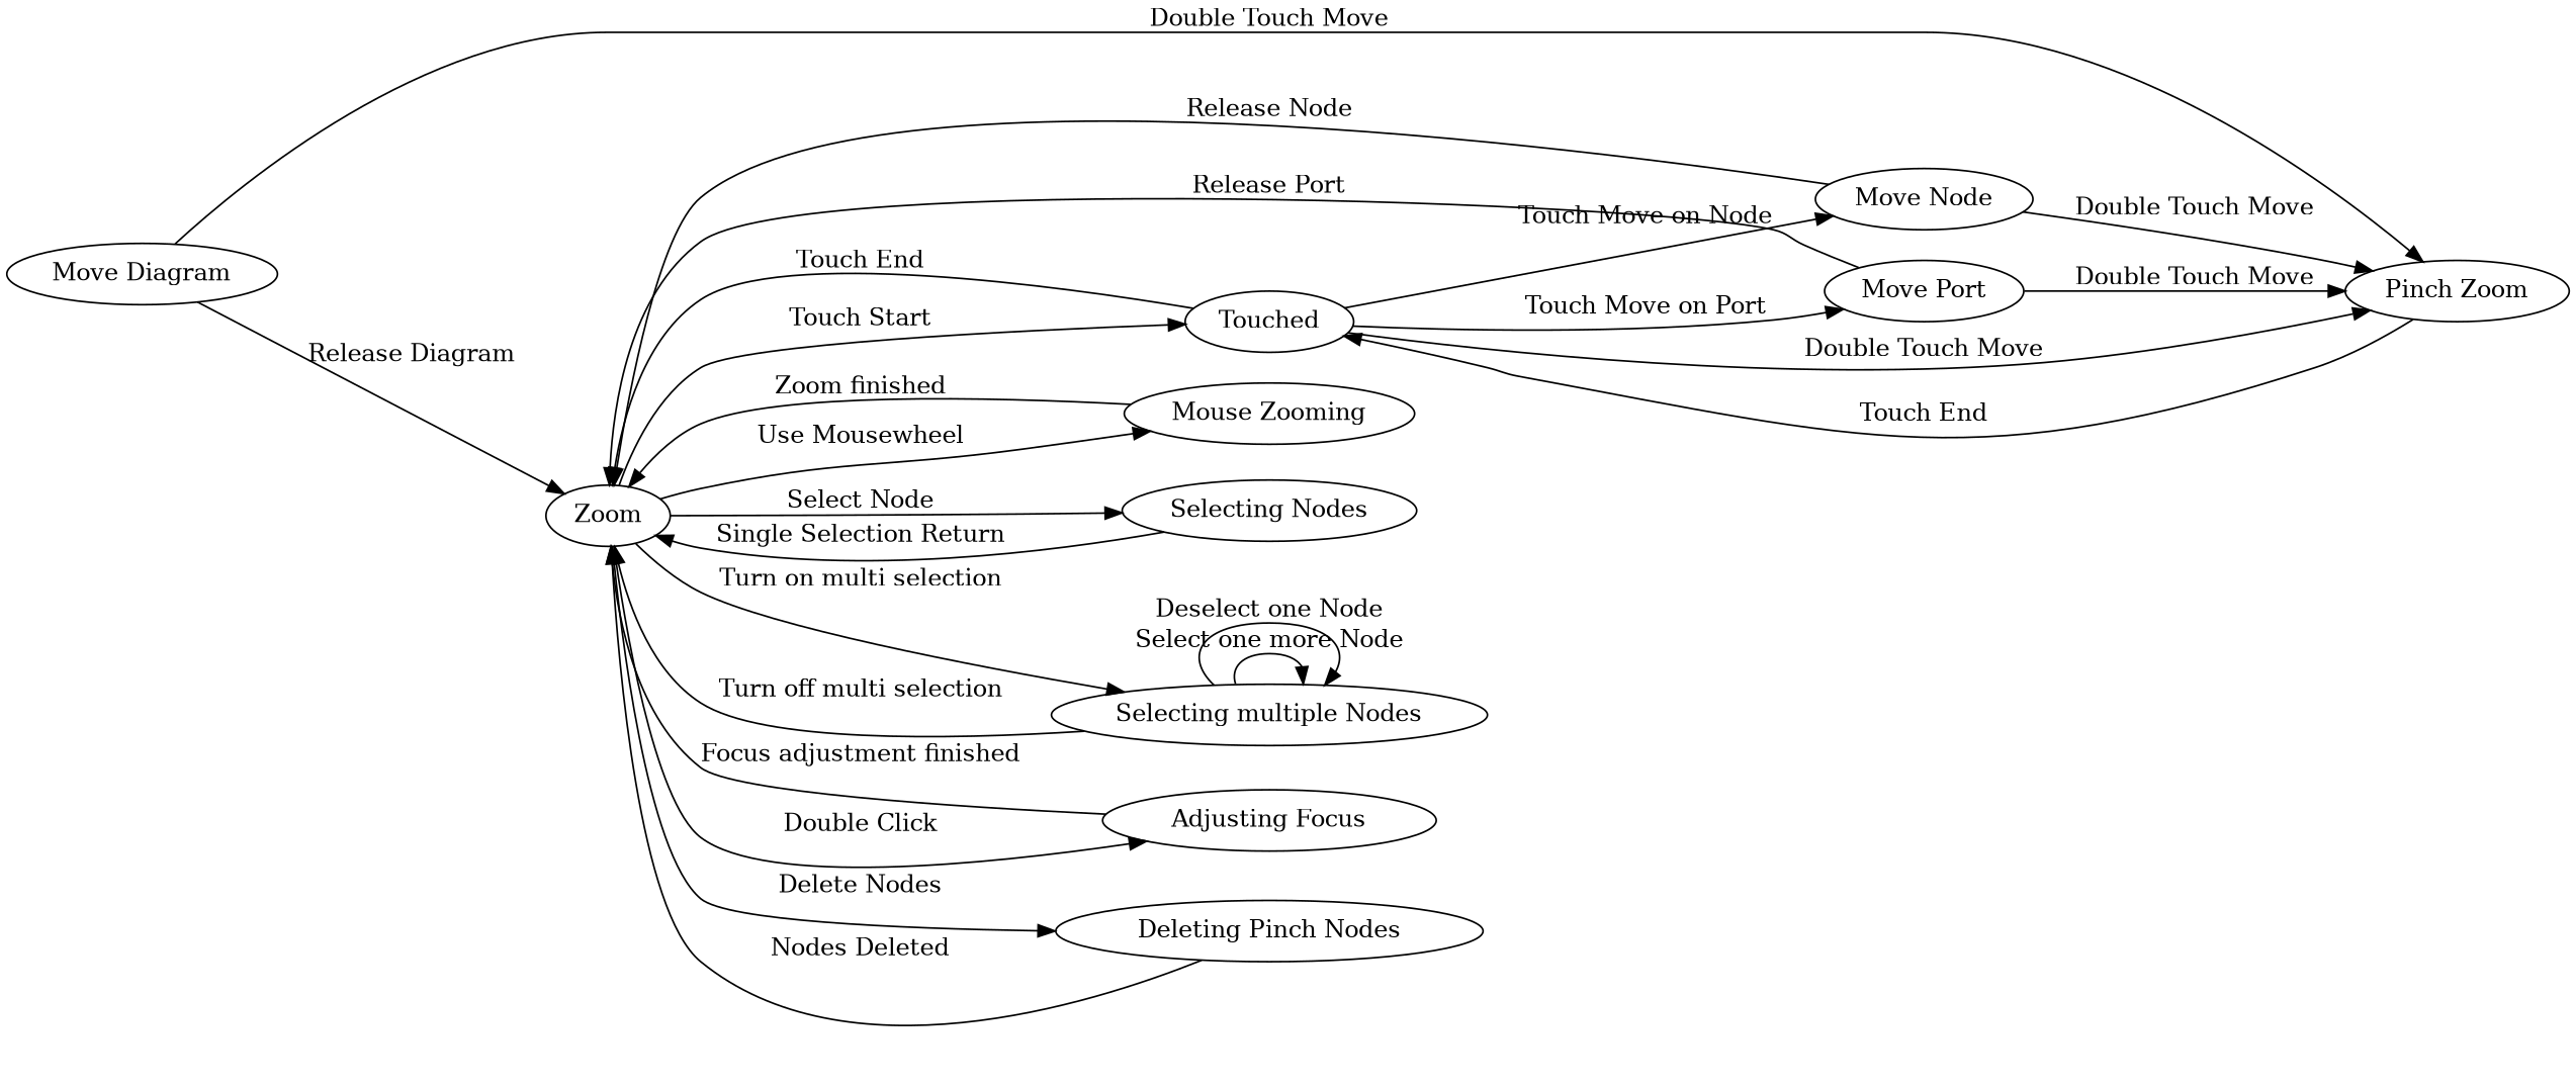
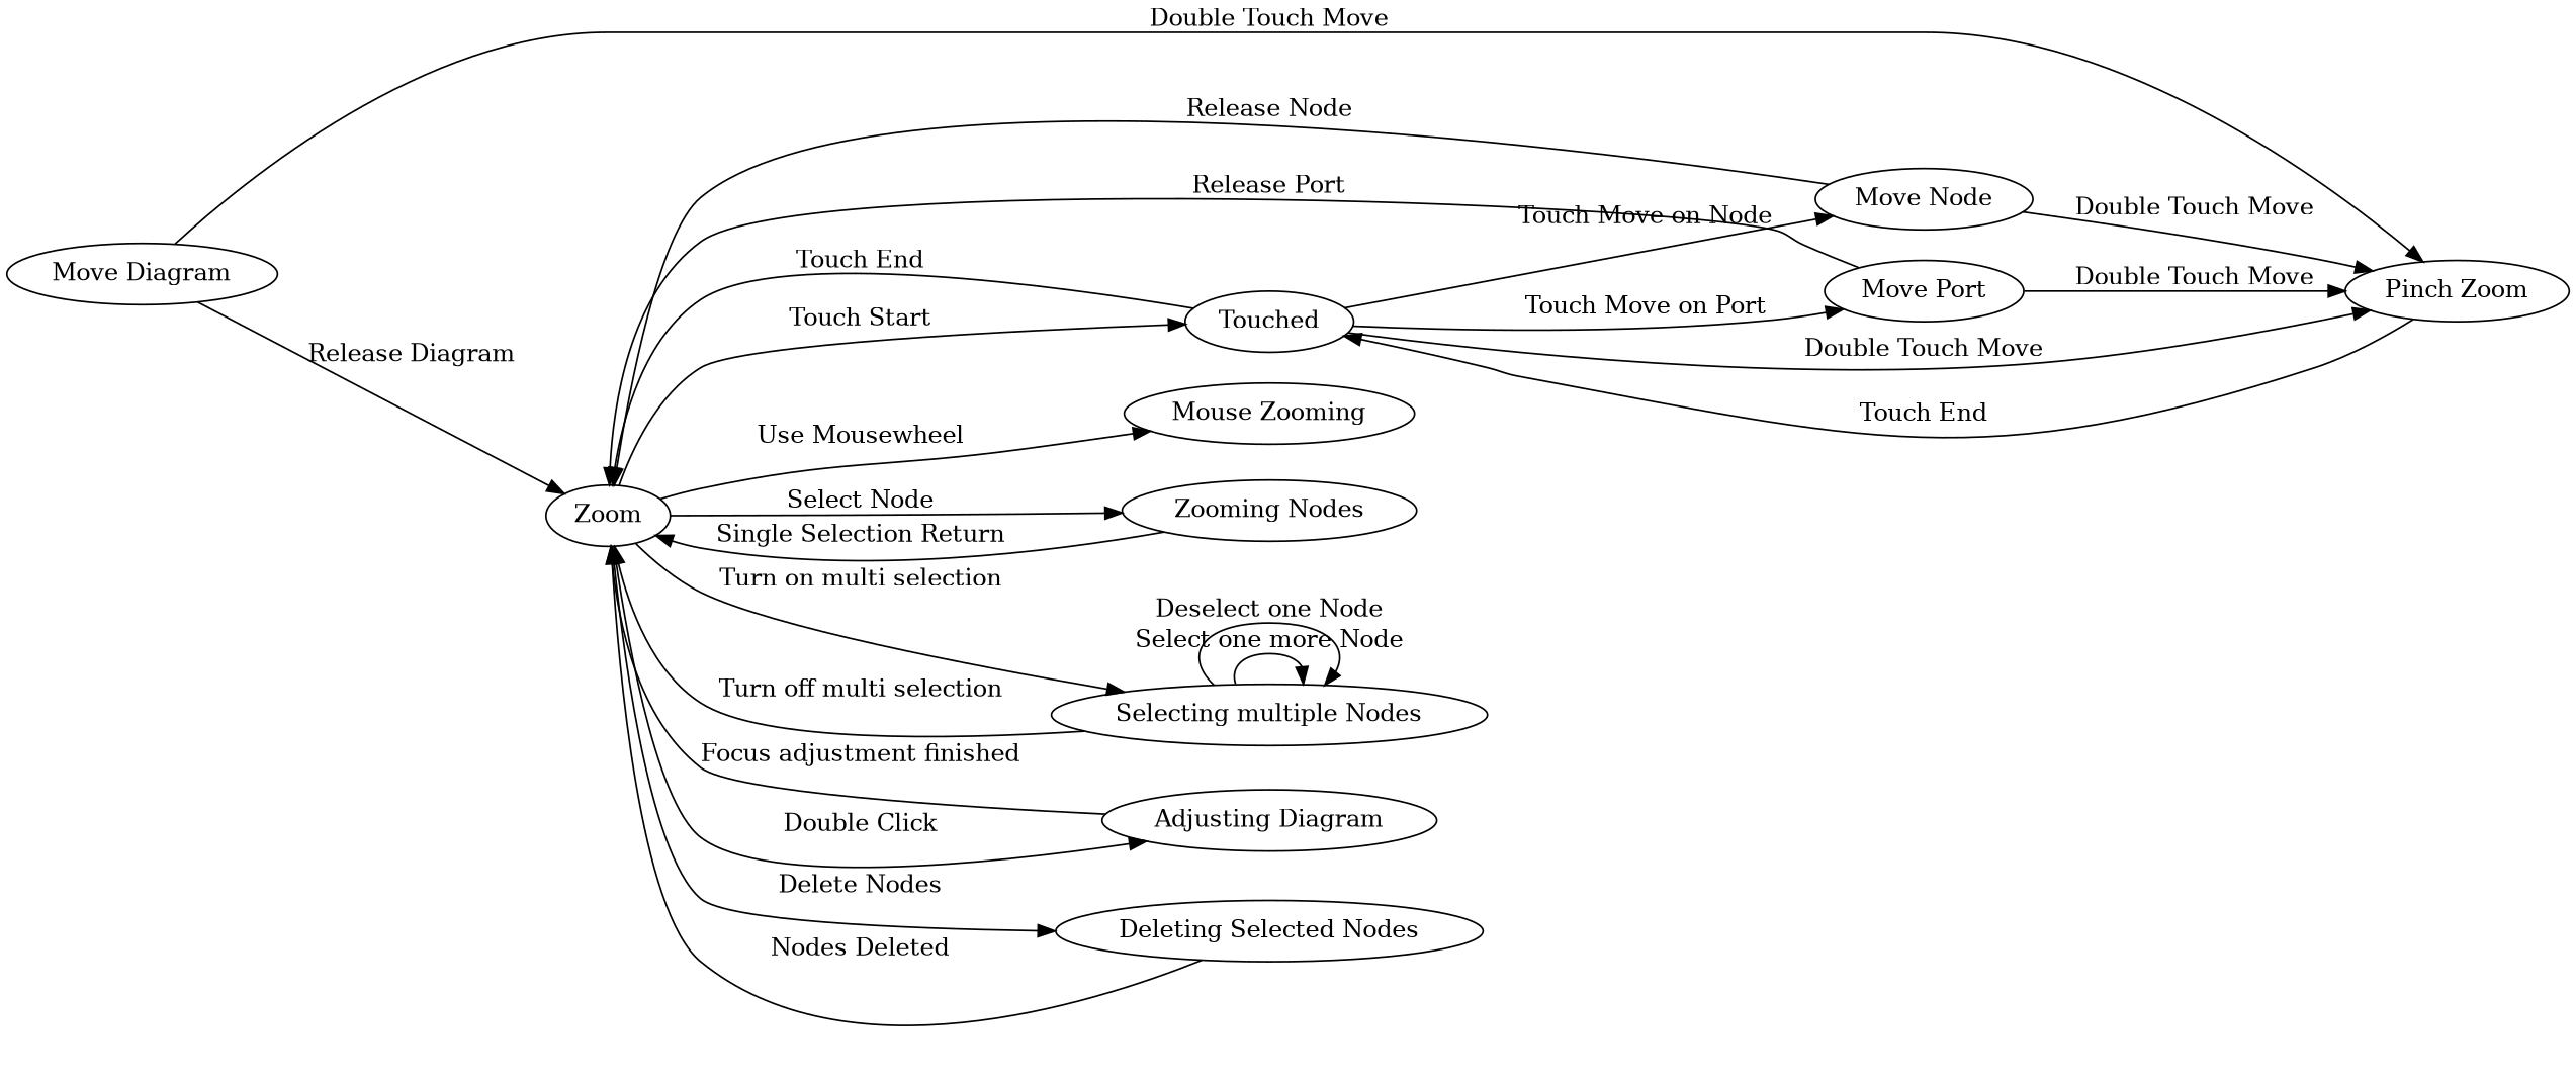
  digraph {
    rankdir=LR
    n1 [label=Zoom]
    Touched
    "Mouse Zooming"
-   "Adjusting Focus"
-   "Selecting Nodes"
+   "Adjusting Focus" [label="Adjusting Diagram"]
+   "Selecting Nodes" [label="Zooming Nodes"]
    "Selecting multiple Nodes"
-   "Deleting Selected Nodes" [label="Deleting Pinch Nodes"]
+   "Deleting Selected Nodes"
    "Move Node"
    "Move Port"
    "Pinch Zoom"
    "Move Diagram"
    n1 -> Touched [label="Touch Start"]
    n1 -> "Mouse Zooming" [label="Use Mousewheel"]
    n1 -> "Adjusting Focus" [label="Double Click"]
    n1 -> "Selecting Nodes" [label="Select Node"]
    n1 -> "Selecting multiple Nodes" [label="Turn on multi selection"]
    n1 -> "Deleting Selected Nodes" [label="Delete Nodes"]
    Touched -> n1 [label="Touch End"]
    Touched -> "Move Node" [label="Touch Move on Node"]
    Touched -> "Move Port" [label="Touch Move on Port"]
    Touched -> "Pinch Zoom" [label="Double Touch Move"]
-   "Mouse Zooming" -> n1 [label="Zoom finished"]
    "Adjusting Focus" -> n1 [label="Focus adjustment finished"]
    "Selecting Nodes" -> n1 [label="Single Selection Return"]
    "Selecting multiple Nodes" -> n1 [label="Turn off multi selection"]
    "Selecting multiple Nodes" -> "Selecting multiple Nodes" [label="Select one more Node"]
    "Selecting multiple Nodes" -> "Selecting multiple Nodes" [label="Deselect one Node"]
    "Deleting Selected Nodes" -> n1 [label="Nodes Deleted"]
    "Move Node" -> n1 [label="Release Node"]
    "Move Node" -> "Pinch Zoom" [label="Double Touch Move"]
    "Move Port" -> n1 [label="Release Port"]
    "Move Port" -> "Pinch Zoom" [label="Double Touch Move"]
    "Pinch Zoom" -> Touched [label="Touch End"]
    "Move Diagram" -> n1 [label="Release Diagram"]
    "Move Diagram" -> "Pinch Zoom" [label="Double Touch Move"]
  }
